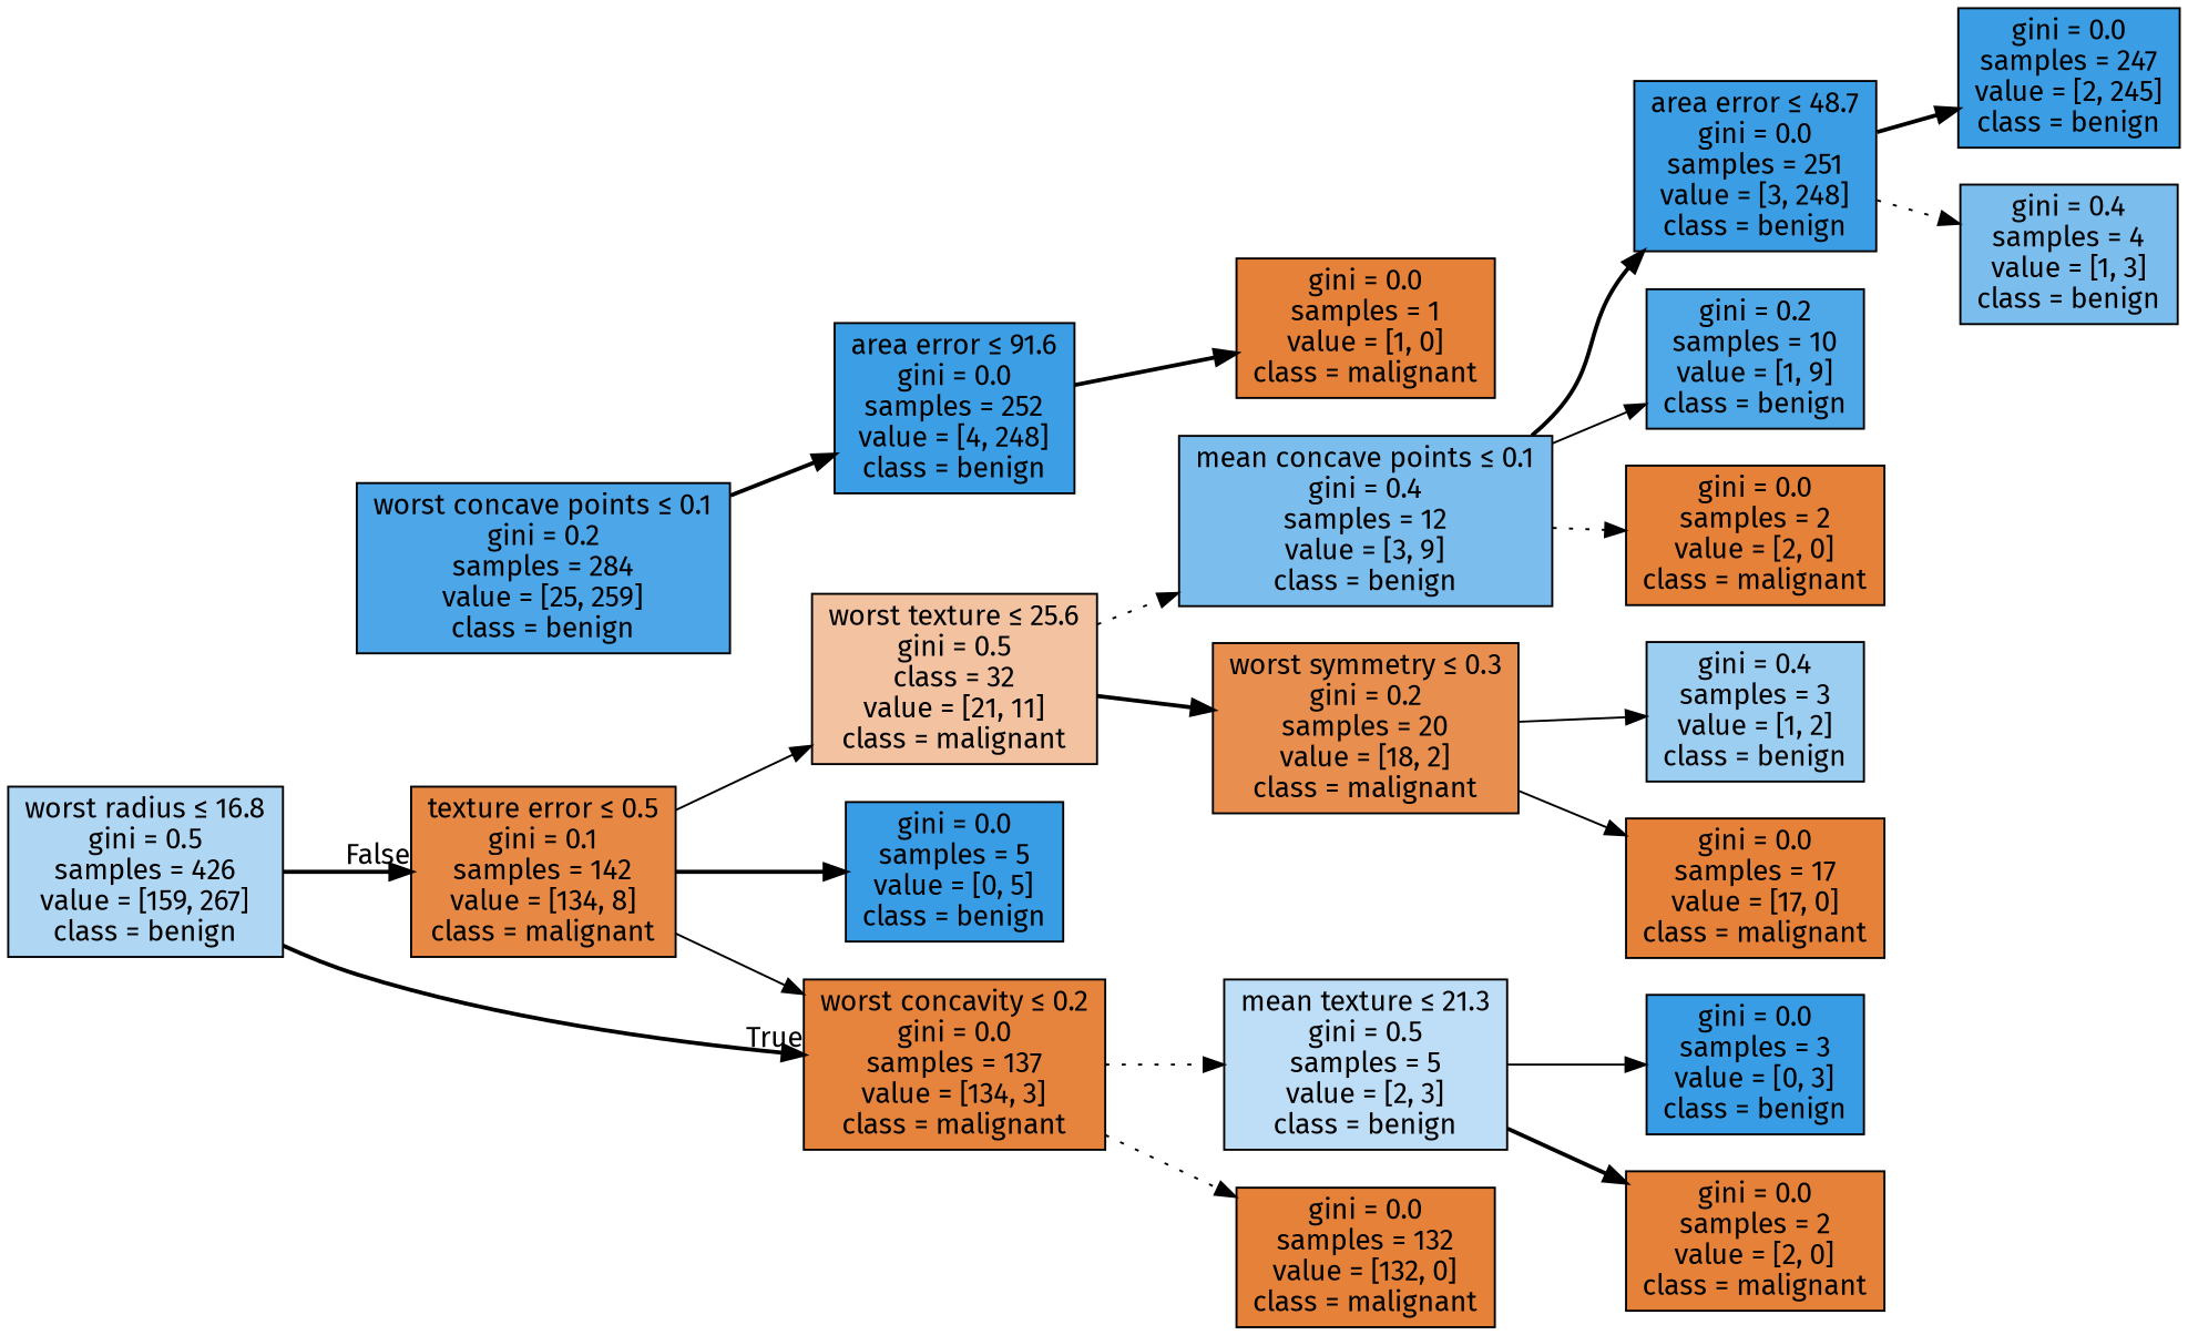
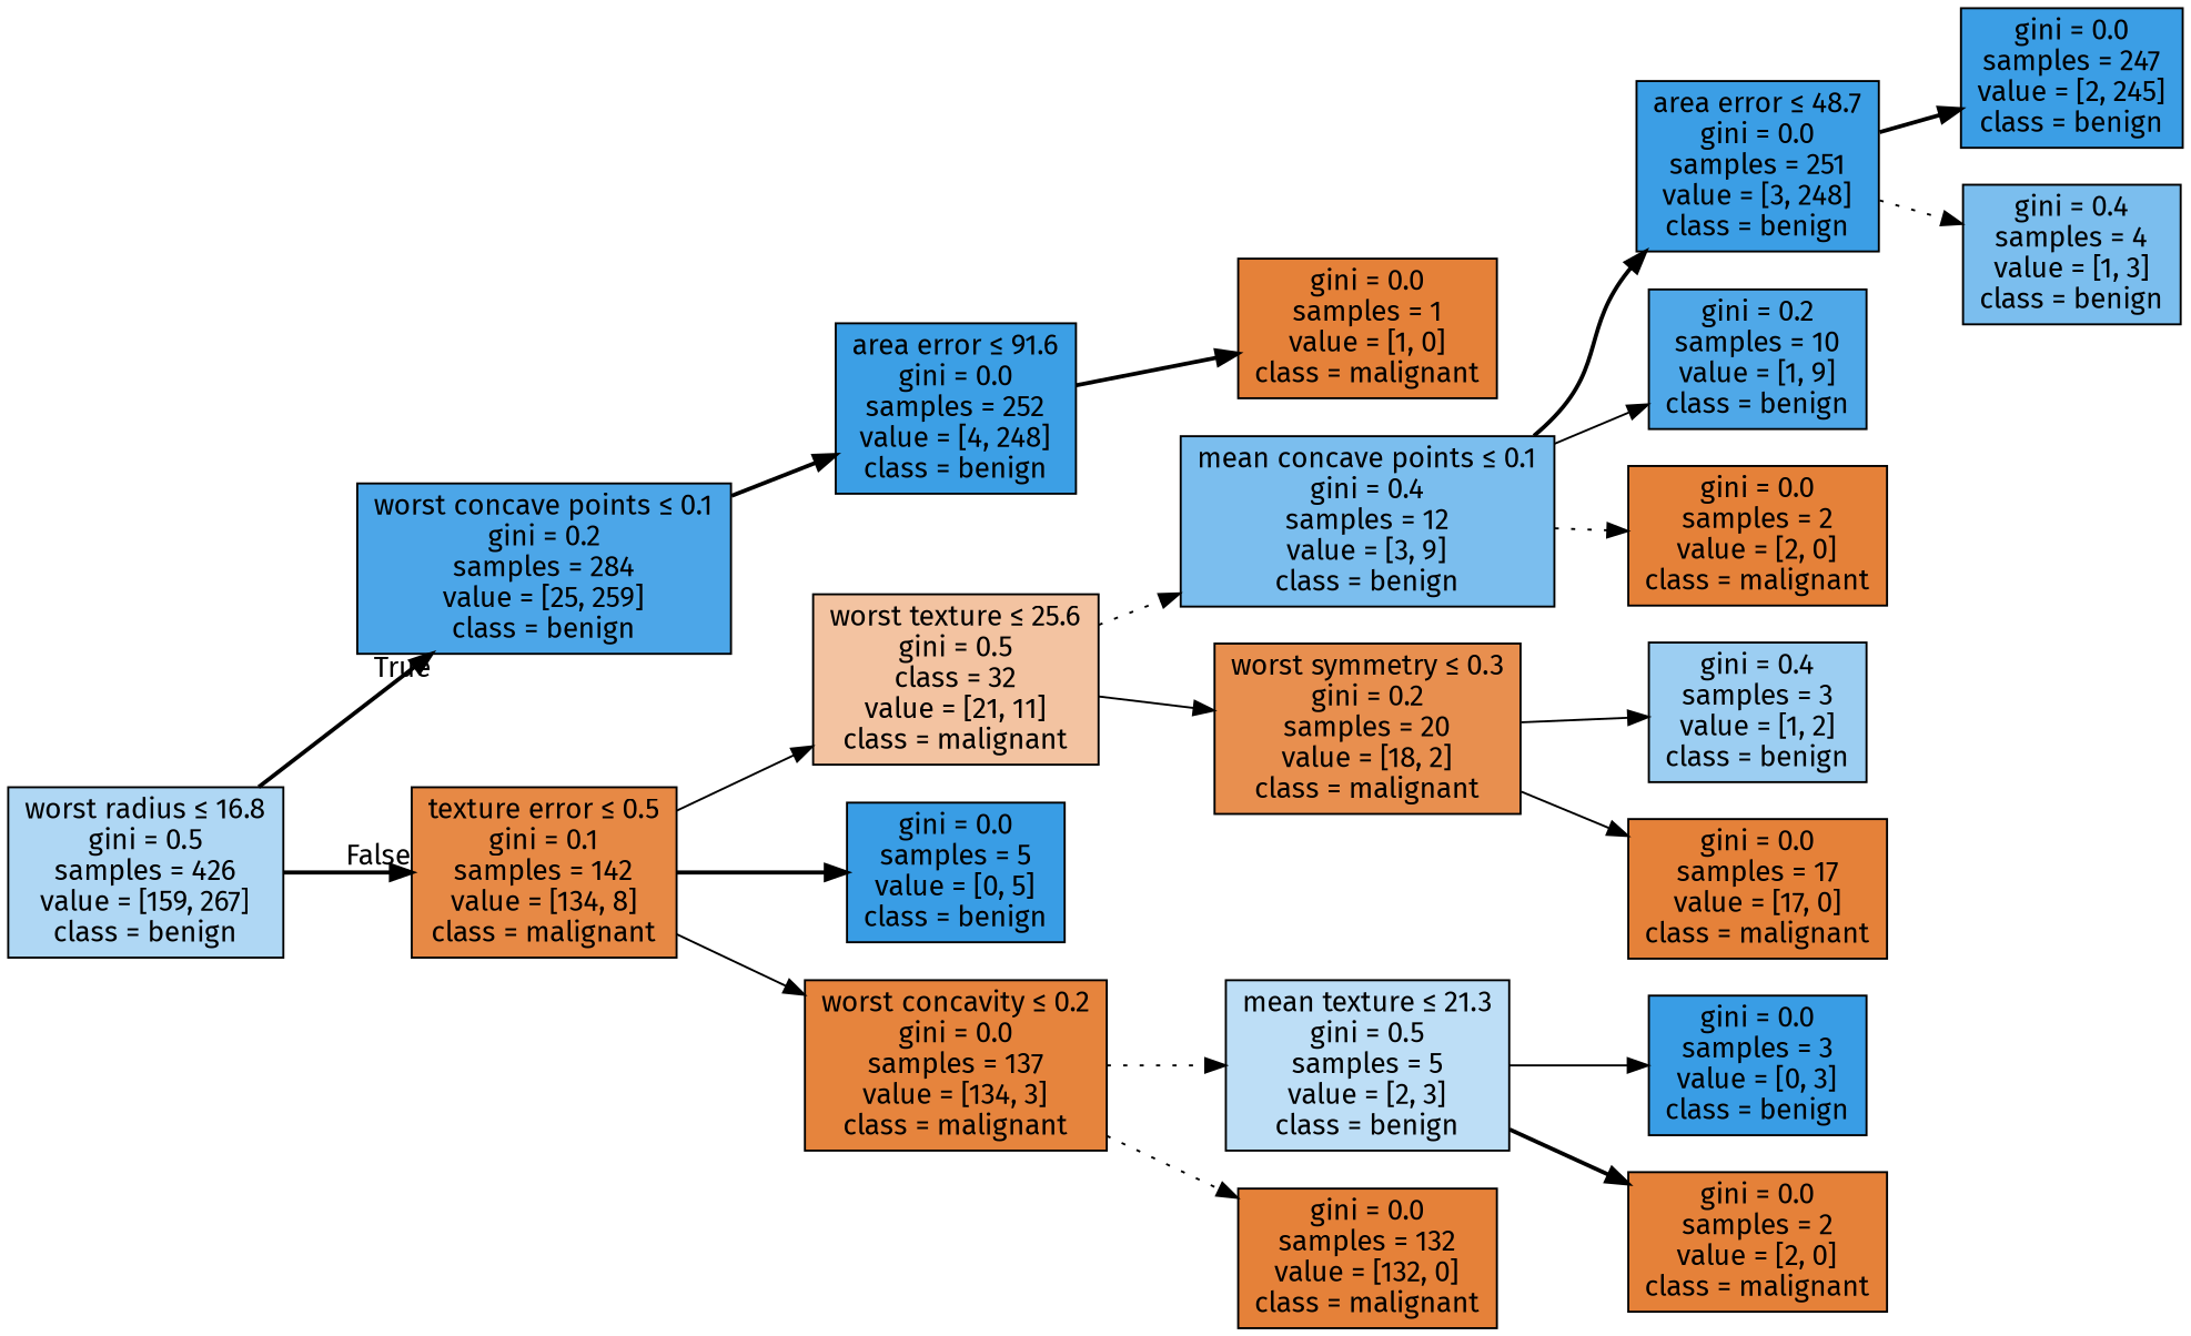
  digraph {
    fontname="Fira Sans"
    rankdir=LR
    node [color=black fillcolor="#e58139" fontname="Fira Sans" shape=box style=filled]
    edge [fontname="Fira Sans" style=bold]
    n1 [fillcolor="#afd7f4" label=<worst radius &le; 16.8<br/>gini = 0.5<br/>samples = 426<br/>value = [159, 267]<br/>class = benign>]
    n2 [fillcolor="#4ca6e8" label=<worst concave points &le; 0.1<br/>gini = 0.2<br/>samples = 284<br/>value = [25, 259]<br/>class = benign>]
    n3 [fillcolor="#e78945" label=<texture error &le; 0.5<br/>gini = 0.1<br/>samples = 142<br/>value = [134, 8]<br/>class = malignant>]
    n4 [fillcolor="#3c9fe5" label=<area error &le; 91.6<br/>gini = 0.0<br/>samples = 252<br/>value = [4, 248]<br/>class = benign>]
    n5 [fillcolor="#f3c3a1" label=<worst texture &le; 25.6<br/>gini = 0.5<br/>class = 32<br/>value = [21, 11]<br/>class = malignant>]
    n6 [fillcolor="#399de5" label=<gini = 0.0<br/>samples = 5<br/>value = [0, 5]<br/>class = benign>]
    n7 [fillcolor="#e6843d" label=<worst concavity &le; 0.2<br/>gini = 0.0<br/>samples = 137<br/>value = [134, 3]<br/>class = malignant>]
    n8 [label=<gini = 0.0<br/>samples = 1<br/>value = [1, 0]<br/>class = malignant>]
    n9 [fillcolor="#7bbeee" label=<mean concave points &le; 0.1<br/>gini = 0.4<br/>samples = 12<br/>value = [3, 9]<br/>class = benign>]
    n10 [fillcolor="#e88f4f" label=<worst symmetry &le; 0.3<br/>gini = 0.2<br/>samples = 20<br/>value = [18, 2]<br/>class = malignant>]
    n11 [fillcolor="#3b9ee5" label=<area error &le; 48.7<br/>gini = 0.0<br/>samples = 251<br/>value = [3, 248]<br/>class = benign>]
    n12 [fillcolor="#3b9ee5" label=<gini = 0.0<br/>samples = 247<br/>value = [2, 245]<br/>class = benign>]
    n13 [fillcolor="#7bbeee" label=<gini = 0.4<br/>samples = 4<br/>value = [1, 3]<br/>class = benign>]
    n14 [fillcolor="#4fa8e8" label=<gini = 0.2<br/>samples = 10<br/>value = [1, 9]<br/>class = benign>]
    n15 [label=<gini = 0.0<br/>samples = 2<br/>value = [2, 0]<br/>class = malignant>]
    n16 [fillcolor="#9ccef2" label=<gini = 0.4<br/>samples = 3<br/>value = [1, 2]<br/>class = benign>]
    n17 [label=<gini = 0.0<br/>samples = 17<br/>value = [17, 0]<br/>class = malignant>]
    n18 [fillcolor="#bddef6" label=<mean texture &le; 21.3<br/>gini = 0.5<br/>samples = 5<br/>value = [2, 3]<br/>class = benign>]
    n19 [label=<gini = 0.0<br/>samples = 132<br/>value = [132, 0]<br/>class = malignant>]
    n20 [fillcolor="#399de5" label=<gini = 0.0<br/>samples = 3<br/>value = [0, 3]<br/>class = benign>]
    n21 [label=<gini = 0.0<br/>samples = 2<br/>value = [2, 0]<br/>class = malignant>]
-   n1 -> n7 [headlabel=True labelangle=-45 labeldistance=2.5]
+   n1 -> n2 [headlabel=True labelangle=-45 labeldistance=2.5]
    n1 -> n3 [headlabel=False labelangle=45 labeldistance=2.5]
    n2 -> n4
    n3 -> n5 [style=solid]
    n3 -> n6
    n3 -> n7 [style=solid]
    n4 -> n8
    n5 -> n9 [style=dotted]
-   n5 -> n10
+   n5 -> n10 [style=solid]
    n7 -> n18 [style=dotted]
    n7 -> n19 [style=dotted]
    n9 -> n11
    n9 -> n14 [style=solid]
    n9 -> n15 [style=dotted]
    n10 -> n16 [style=solid]
    n10 -> n17 [style=solid]
    n11 -> n12
    n11 -> n13 [style=dotted]
    n18 -> n20 [style=solid]
    n18 -> n21
  }
